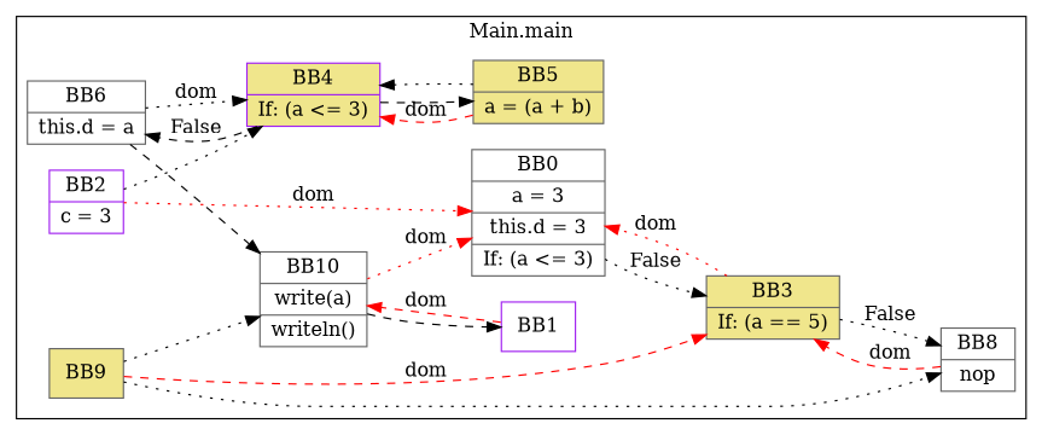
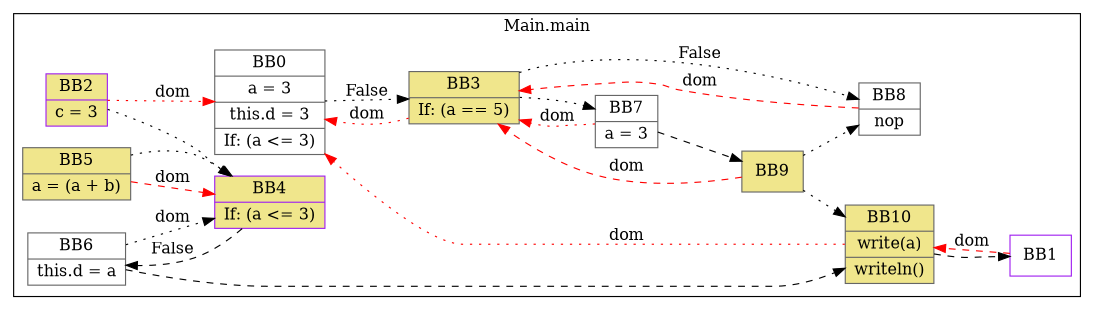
  digraph {
    rankdir=LR
    node [color=gray40 fillcolor=white shape=record style=filled]
    edge [style=dotted]
    n1 [label="BB0|a = 3|this.d = 3|If: (a \<= 3)"]
-   n2 [color=purple label="BB2|c = 3"]
+   n2 [color=purple fillcolor=khaki label="BB2|c = 3"]
    n3 [fillcolor=khaki label="BB3|If: (a == 5)"]
    n4 [color=purple fillcolor=khaki label="BB4|If: (a \<= 3)"]
+   n5 [label="BB7|a = 3"]
    n6 [label="BB8|nop"]
    n7 [color=purple label=BB1]
-   n8 [label="BB10|write(a)|writeln()"]
+   n8 [fillcolor=khaki label="BB10|write(a)|writeln()"]
    n9 [fillcolor=khaki label="BB5|a = (a + b)"]
    n10 [label="BB6|this.d = a"]
    n11 [fillcolor=khaki label=BB9]
    subgraph cluster_1 {
      label="Main.main"
      n1
      n2
      n3
      n4
+     n5
      n6
      n7
      n8
      n9
      n10
      n11
    }
    n1 -> n3 [label=False]
    n2 -> n1 [color=red label=dom]
    n2 -> n4
    n3 -> n1 [color=red label=dom]
+   n3 -> n5
    n3 -> n6 [label=False]
-   n4 -> n9 [style=dashed]
    n4 -> n10 [label=False style=dashed]
+   n5 -> n3 [color=red label=dom]
+   n5 -> n11 [style=dashed]
    n6 -> n3 [color=red label=dom style=dashed]
    n7 -> n8 [color=red label=dom style=dashed]
    n8 -> n1 [color=red label=dom]
    n8 -> n7 [style=dashed]
    n9 -> n4
    n9 -> n4 [color=red label=dom style=dashed]
    n10 -> n4 [color=black label=dom]
    n10 -> n8 [style=dashed]
    n11 -> n3 [color=red label=dom style=dashed]
    n11 -> n6
    n11 -> n8
  }
